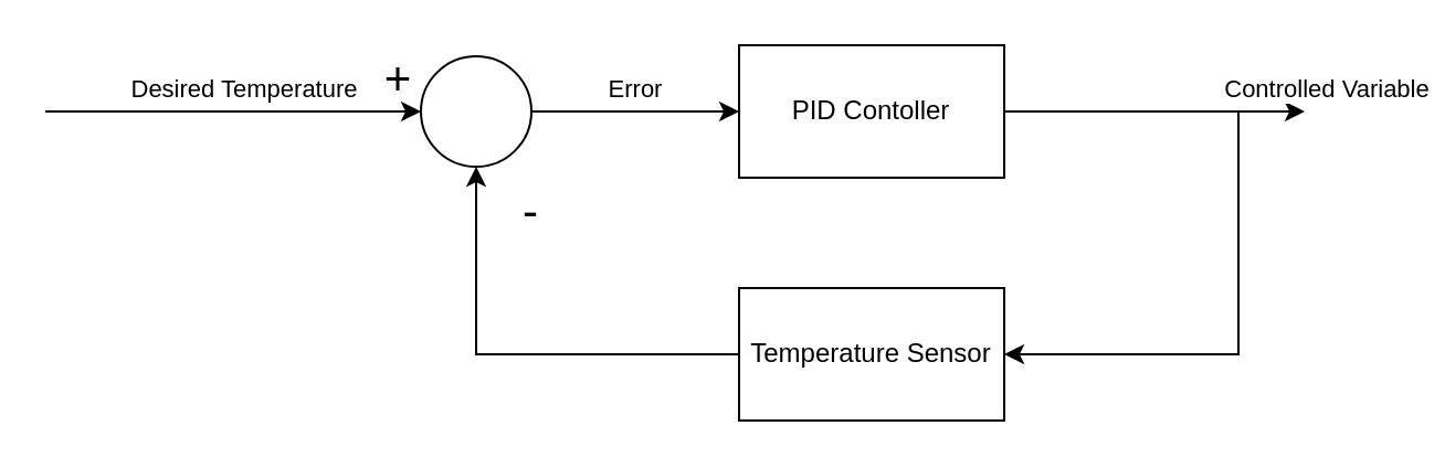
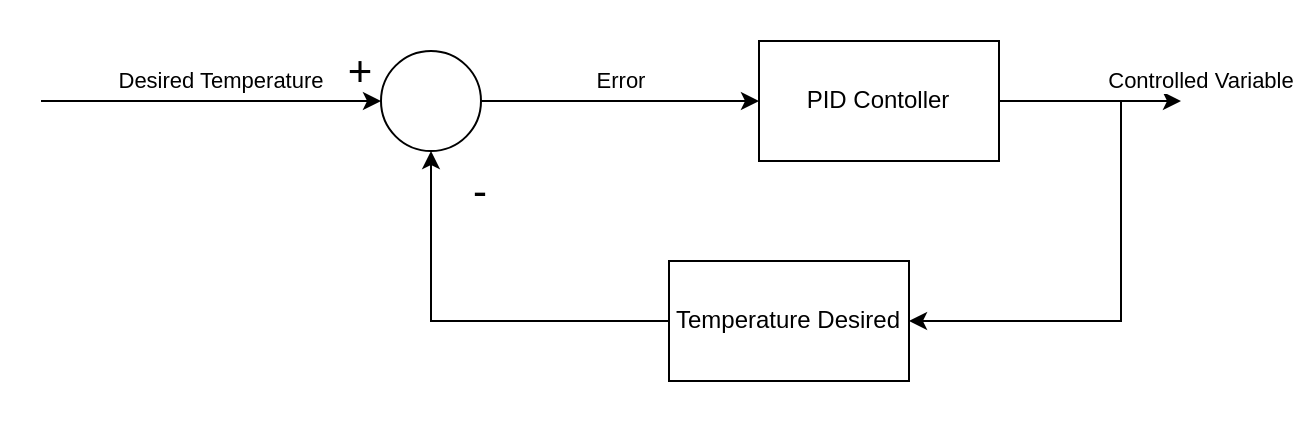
  <mxCell id="0" />
  <mxCell id="1" parent="0" />
  <mxCell id="2" value="Error" style="edgeStyle=orthogonalEdgeStyle;rounded=0;orthogonalLoop=1;jettySize=auto;html=1;" edge="1" parent="1" source="3" target="6"><mxGeometry y="10" relative="1" as="geometry"><mxPoint as="offset" /></mxGeometry></mxCell>
  <mxCell id="3" value="" style="ellipse;whiteSpace=wrap;html=1;aspect=fixed;" vertex="1" parent="1"><mxGeometry x="190" y="25" width="50" height="50" as="geometry" /></mxCell>
  <mxCell id="4" value="Desired Temperature" style="endArrow=classic;html=1;rounded=0;entryX=0;entryY=0.5;entryDx=0;entryDy=0;" edge="1" parent="1" target="3"><mxGeometry x="0.059" y="10" width="50" height="50" relative="1" as="geometry"><mxPoint x="20" y="50" as="sourcePoint" /><mxPoint x="420" y="10" as="targetPoint" /><mxPoint as="offset" /></mxGeometry></mxCell>
  <mxCell id="5" value="Controlled Variable" style="edgeStyle=orthogonalEdgeStyle;rounded=0;orthogonalLoop=1;jettySize=auto;html=1;" edge="1" parent="1" source="6"><mxGeometry x="1" y="14" relative="1" as="geometry"><mxPoint x="590" y="50" as="targetPoint" /><mxPoint x="10" y="4" as="offset" /></mxGeometry></mxCell>
- <mxCell id="6" value="PID Contoller" style="rounded=0;whiteSpace=wrap;html=1;" vertex="1" parent="1"><mxGeometry x="334" y="20" width="120" height="60" as="geometry" /></mxCell>
+ <mxCell id="6" value="PID Contoller" style="rounded=0;whiteSpace=wrap;html=1;" vertex="1" parent="1"><mxGeometry x="379" y="20" width="120" height="60" as="geometry" /></mxCell>
  <mxCell id="7" style="edgeStyle=orthogonalEdgeStyle;rounded=0;orthogonalLoop=1;jettySize=auto;html=1;fontSize=21;" edge="1" parent="1" source="8" target="3"><mxGeometry relative="1" as="geometry" /></mxCell>
- <mxCell id="8" value="Temperature Sensor" style="rounded=0;whiteSpace=wrap;html=1;" vertex="1" parent="1"><mxGeometry x="334" y="130" width="120" height="60" as="geometry" /></mxCell>
+ <mxCell id="8" value="Temperature Desired" style="rounded=0;whiteSpace=wrap;html=1;" vertex="1" parent="1"><mxGeometry x="334" y="130" width="120" height="60" as="geometry" /></mxCell>
  <mxCell id="9" value="" style="endArrow=classic;html=1;rounded=0;entryX=1;entryY=0.5;entryDx=0;entryDy=0;" edge="1" parent="1" target="8"><mxGeometry width="50" height="50" relative="1" as="geometry"><mxPoint x="560" y="50" as="sourcePoint" /><mxPoint x="610" y="100" as="targetPoint" /><Array as="points"><mxPoint x="560" y="160" /></Array></mxGeometry></mxCell>
  <mxCell id="10" value="+" style="text;html=1;strokeColor=none;fillColor=none;align=center;verticalAlign=middle;whiteSpace=wrap;rounded=0;fontSize=21;" vertex="1" parent="1"><mxGeometry x="150" y="20" width="60" height="30" as="geometry" /></mxCell>
  <mxCell id="11" value="-" style="text;html=1;strokeColor=none;fillColor=none;align=center;verticalAlign=middle;whiteSpace=wrap;rounded=0;fontSize=21;" vertex="1" parent="1"><mxGeometry x="210" y="80" width="60" height="30" as="geometry" /></mxCell>
